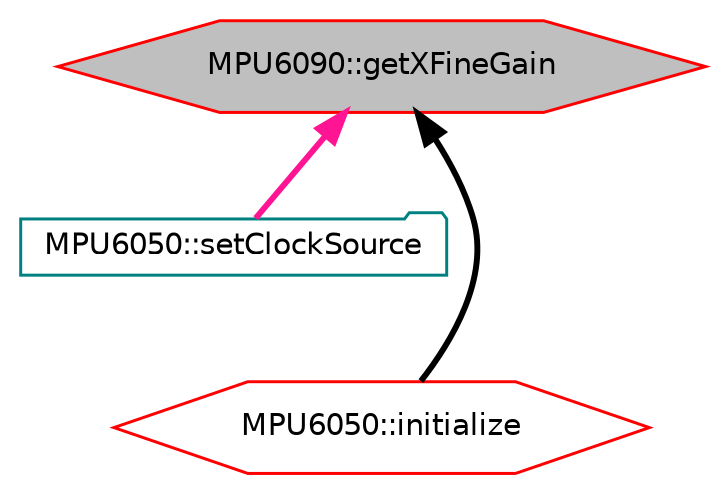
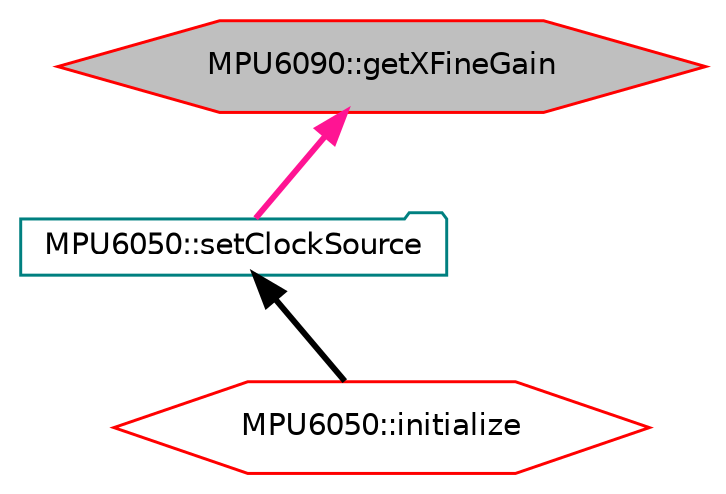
  digraph {
    rankdir=TB
    node [color=red fillcolor=white fontname=Helvetica fontsize=10 shape=hexagon style=filled]
    edge [dir=back fontname=Helvetica fontsize=10 labelfontname=Helvetica labelfontsize=10 style=bold]
    n1 [fillcolor=grey75 fontcolor=black height=0.2 label="MPU6090::getXFineGain" width=0.4]
    n2 [color=teal height=0.2 label="MPU6050::setClockSource" shape=folder width=0.4]
    n3 [height=0.2 label="MPU6050::initialize" width=0.4]
    n1 -> n2 [color=deeppink]
-   n1 -> n3 [color=black]
+   n2 -> n3 [color=black]
  }
